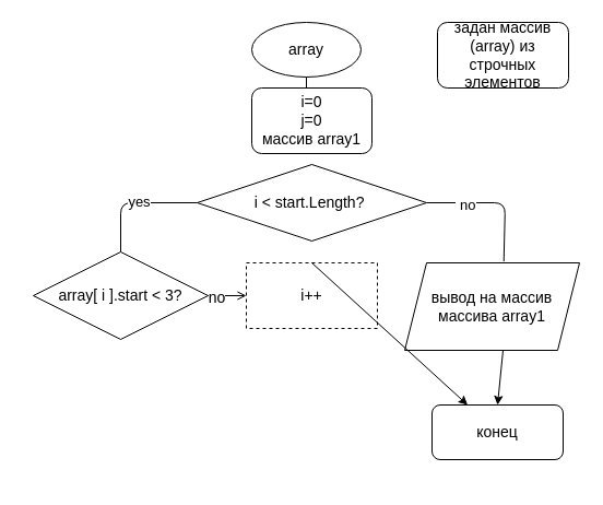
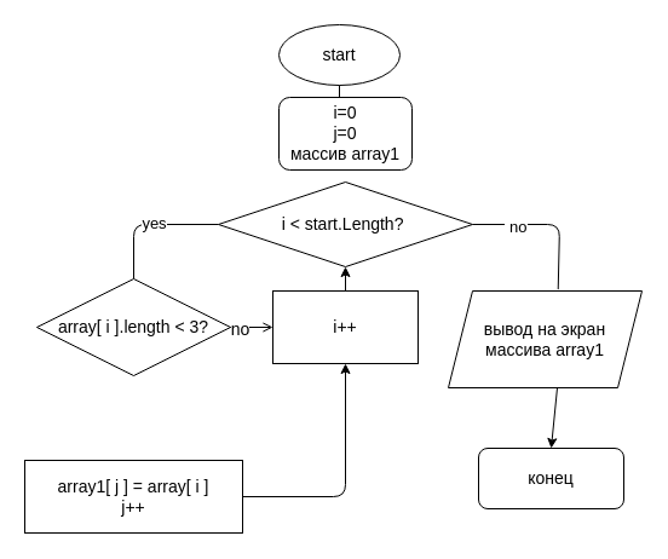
  <mxCell id="0" />
  <mxCell id="1" parent="0" />
- <mxCell id="2" value="&lt;font style=&quot;font-size: 14px&quot;&gt;array&lt;/font&gt;" style="ellipse;whiteSpace=wrap;html=1;" vertex="1" parent="1"><mxGeometry x="230" y="20" width="100" height="50" as="geometry" /></mxCell>
- <mxCell id="3" value="&lt;font style=&quot;font-size: 14px&quot;&gt;задан массив (array) из строчных элементов&lt;/font&gt;" style="rounded=1;whiteSpace=wrap;html=1;" vertex="1" parent="1"><mxGeometry x="400" y="20" width="120" height="60" as="geometry" /></mxCell>
+ <mxCell id="2" value="&lt;font style=&quot;font-size: 14px&quot;&gt;start&lt;/font&gt;" style="ellipse;whiteSpace=wrap;html=1;" vertex="1" parent="1"><mxGeometry x="230" y="20" width="100" height="50" as="geometry" /></mxCell>
  <mxCell id="4" value="&lt;font style=&quot;font-size: 14px&quot;&gt;i=0&lt;br&gt;j=0&lt;br&gt;массив array1&lt;/font&gt;" style="rounded=1;whiteSpace=wrap;html=1;" vertex="1" parent="1"><mxGeometry x="230" y="80" width="110" height="60" as="geometry" /></mxCell>
  <mxCell id="5" value="&lt;font style=&quot;font-size: 14px&quot;&gt;i &amp;lt; start.Length?&amp;nbsp;&lt;/font&gt;" style="rhombus;whiteSpace=wrap;html=1;" vertex="1" parent="1"><mxGeometry x="180" y="150" width="210" height="70" as="geometry" /></mxCell>
  <mxCell id="6" value="" style="endArrow=none;html=1;entryX=0;entryY=0.5;entryDx=0;entryDy=0;exitX=0.5;exitY=0;exitDx=0;exitDy=0;" edge="1" parent="1" source="8" target="5"><mxGeometry width="50" height="50" relative="1" as="geometry"><mxPoint x="70" y="230" as="sourcePoint" /><mxPoint x="280" y="200" as="targetPoint" /><Array as="points"><mxPoint x="110" y="185" /></Array></mxGeometry></mxCell>
  <mxCell id="7" value="yes" style="edgeLabel;html=1;align=center;verticalAlign=middle;resizable=0;points=[];fontSize=13;" vertex="1" connectable="0" parent="6"><mxGeometry x="0.058" y="2" relative="1" as="geometry"><mxPoint as="offset" /></mxGeometry></mxCell>
- <mxCell id="8" value="&lt;font style=&quot;font-size: 14px&quot;&gt;array[ i ].start &amp;lt; 3?&lt;/font&gt;" style="rhombus;whiteSpace=wrap;html=1;" vertex="1" parent="1"><mxGeometry x="30" y="230" width="160" height="80" as="geometry" /></mxCell>
+ <mxCell id="8" value="&lt;font style=&quot;font-size: 14px&quot;&gt;array[ i ].length &amp;lt; 3?&lt;/font&gt;" style="rhombus;whiteSpace=wrap;html=1;" vertex="1" parent="1"><mxGeometry x="30" y="230" width="160" height="80" as="geometry" /></mxCell>
+ <mxCell id="9" value="&lt;font style=&quot;font-size: 14px&quot;&gt;array1[ j ] = array[ i ]&lt;br&gt;j++&lt;/font&gt;" style="rounded=0;whiteSpace=wrap;html=1;" vertex="1" parent="1"><mxGeometry x="20" y="380" width="180" height="60" as="geometry" /></mxCell>
  <mxCell id="10" value="&lt;font style=&quot;font-size: 14px&quot;&gt;конец&lt;/font&gt;" style="rounded=1;whiteSpace=wrap;html=1;" vertex="1" parent="1"><mxGeometry x="395" y="370" width="120" height="50" as="geometry" /></mxCell>
- <mxCell id="11" value="&lt;font style=&quot;font-size: 14px&quot;&gt;i++&lt;/font&gt;" style="rounded=0;whiteSpace=wrap;html=1;dashed=1;" vertex="1" parent="1"><mxGeometry x="225" y="240" width="120" height="60" as="geometry" /></mxCell>
- <mxCell id="12" value="&lt;font style=&quot;font-size: 14px&quot;&gt;вывод на массив массива array1&lt;/font&gt;" style="shape=parallelogram;perimeter=parallelogramPerimeter;whiteSpace=wrap;html=1;fixedSize=1;" vertex="1" parent="1"><mxGeometry x="370" y="240" width="160" height="80" as="geometry" /></mxCell>
+ <mxCell id="11" value="&lt;font style=&quot;font-size: 14px&quot;&gt;i++&lt;/font&gt;" style="rounded=0;whiteSpace=wrap;html=1;" vertex="1" parent="1"><mxGeometry x="225" y="240" width="120" height="60" as="geometry" /></mxCell>
+ <mxCell id="12" value="&lt;font style=&quot;font-size: 14px&quot;&gt;вывод на экран массива array1&lt;/font&gt;" style="shape=parallelogram;perimeter=parallelogramPerimeter;whiteSpace=wrap;html=1;fixedSize=1;" vertex="1" parent="1"><mxGeometry x="370" y="240" width="160" height="80" as="geometry" /></mxCell>
  <mxCell id="13" value="" style="edgeStyle=none;html=1;endArrow=none;entryX=0.567;entryY=-0.017;entryDx=0;entryDy=0;entryPerimeter=0;exitX=1;exitY=0.5;exitDx=0;exitDy=0;" edge="1" parent="1" source="5" target="12"><mxGeometry relative="1" as="geometry"><mxPoint x="390" y="185" as="sourcePoint" /><mxPoint x="460" y="340" as="targetPoint" /><Array as="points"><mxPoint x="462" y="185" /></Array></mxGeometry></mxCell>
  <mxCell id="14" value="&amp;nbsp;no" style="edgeLabel;html=1;align=center;verticalAlign=middle;resizable=0;points=[];fontSize=13;" vertex="1" connectable="0" parent="13"><mxGeometry x="-0.448" y="-1" relative="1" as="geometry"><mxPoint as="offset" /></mxGeometry></mxCell>
- <mxCell id="15" value="" style="endArrow=classic;html=1;exitX=0.5;exitY=0;exitDx=0;exitDy=0;" edge="1" parent="1" source="11" target="10"><mxGeometry width="50" height="50" relative="1" as="geometry"><mxPoint x="230" y="240" as="sourcePoint" /><mxPoint x="280" y="230" as="targetPoint" /></mxGeometry></mxCell>
+ <mxCell id="15" value="" style="endArrow=classic;html=1;exitX=0.5;exitY=0;exitDx=0;exitDy=0;entryX=0.5;entryY=1;entryDx=0;entryDy=0;" edge="1" parent="1" source="11" target="5"><mxGeometry width="50" height="50" relative="1" as="geometry"><mxPoint x="230" y="240" as="sourcePoint" /><mxPoint x="280" y="230" as="targetPoint" /></mxGeometry></mxCell>
  <mxCell id="16" value="" style="endArrow=open;html=1;exitX=1;exitY=0.5;exitDx=0;exitDy=0;entryX=0;entryY=0.5;entryDx=0;entryDy=0;" edge="1" parent="1" source="8" target="11"><mxGeometry width="50" height="50" relative="1" as="geometry"><mxPoint x="230" y="240" as="sourcePoint" /><mxPoint x="280" y="190" as="targetPoint" /></mxGeometry></mxCell>
  <mxCell id="17" value="no" style="edgeLabel;html=1;align=center;verticalAlign=middle;resizable=0;points=[];fontSize=14;" vertex="1" connectable="0" parent="16"><mxGeometry x="-0.595" y="-1" relative="1" as="geometry"><mxPoint as="offset" /></mxGeometry></mxCell>
  <mxCell id="18" value="" style="endArrow=classic;html=1;entryX=0.5;entryY=0;entryDx=0;entryDy=0;" edge="1" parent="1" target="10"><mxGeometry width="50" height="50" relative="1" as="geometry"><mxPoint x="460" y="320" as="sourcePoint" /><mxPoint x="370" y="340" as="targetPoint" /></mxGeometry></mxCell>
  <mxCell id="19" value="" style="endArrow=none;html=1;entryX=0.5;entryY=1;entryDx=0;entryDy=0;" edge="1" parent="1" target="2"><mxGeometry width="50" height="50" relative="1" as="geometry"><mxPoint x="280" y="80" as="sourcePoint" /><mxPoint x="220" y="50" as="targetPoint" /></mxGeometry></mxCell>
  <mxCell id="20" value="" style="endArrow=none;html=1;exitX=0.5;exitY=1;exitDx=0;exitDy=0;" edge="1" parent="1" source="4"><mxGeometry width="50" height="50" relative="1" as="geometry"><mxPoint x="230" y="230" as="sourcePoint" /><mxPoint x="285" y="140" as="targetPoint" /></mxGeometry></mxCell>
+ <mxCell id="21" value="" style="endArrow=classic;html=1;fontSize=13;exitX=1;exitY=0.5;exitDx=0;exitDy=0;entryX=0.5;entryY=1;entryDx=0;entryDy=0;" edge="1" parent="1" source="9" target="11"><mxGeometry width="50" height="50" relative="1" as="geometry"><mxPoint x="225" y="430" as="sourcePoint" /><mxPoint x="300" y="370" as="targetPoint" /><Array as="points"><mxPoint x="285" y="410" /></Array></mxGeometry></mxCell>
